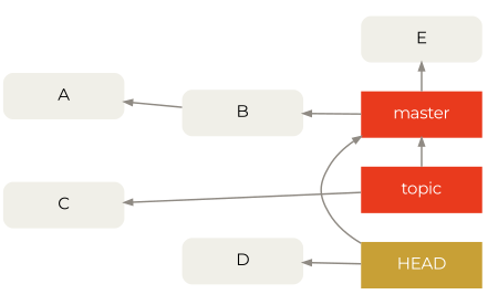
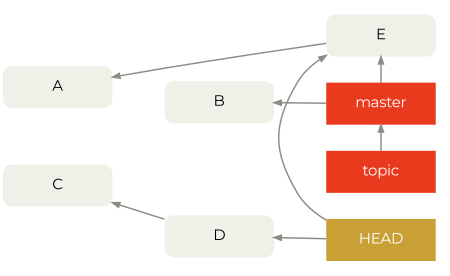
  digraph {
    fontname=Montserrat
    nodesep=.5
    rankdir=LR
    ranksep=1
    node [fillcolor="#f0efe8" fontname=Montserrat fontsize=20 margin=".45,.25" penwidth=0 shape=box style="rounded,filled"]
    edge [color="#8f8a83" dir=back fontname=Montserrat penwidth=2]
    E [width=2.1]
    master [fillcolor="#e93a1d" fontcolor="#ffffff" style=filled width=2.1]
    topic [fillcolor="#e93a1d" fontcolor="#ffffff" style=filled width=2.1]
    HEAD [fillcolor="#c8a036" fontcolor="#ffffff" style=filled width=2.1]
    A [width=2.1]
    B [width=2.1]
    C [width=2.1]
    D [width=2.1]
    subgraph cluster_1 {
      color=invis
      subgraph sub_2 {
        color=invis
        rank=same
        E
        master
        topic
        HEAD
      }
    }
    E -> master
    master -> topic [constraint=false]
-   master -> HEAD
-   A -> B
+   E -> HEAD
+   A -> E
    B -> master
-   C -> topic
+   C -> D
    D -> HEAD
  }
